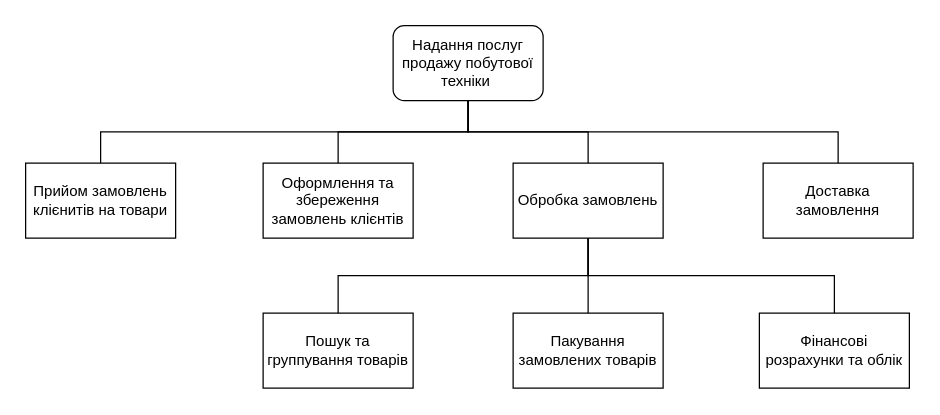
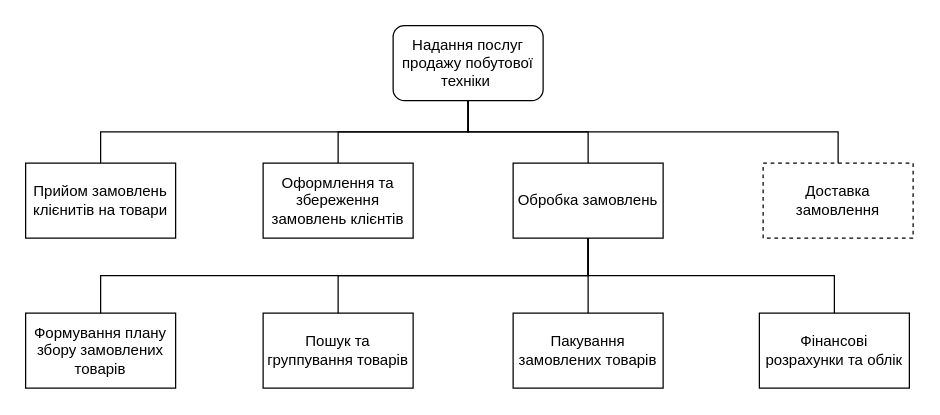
  <mxCell id="0" />
  <mxCell id="1" parent="0" />
  <mxCell id="2" value="Надання послуг продажу побутової техніки&amp;nbsp;" style="whiteSpace=wrap;html=1;rounded=1;" vertex="1" parent="1"><mxGeometry x="314" y="20" width="120" height="60" as="geometry" /></mxCell>
  <mxCell id="3" value="Прийом замовлень клієнитів на товари" style="rounded=0;whiteSpace=wrap;html=1;" vertex="1" parent="1"><mxGeometry x="20" y="130" width="120" height="60" as="geometry" /></mxCell>
  <mxCell id="4" value="Оформлення та збереження замовлень клієнтів" style="rounded=0;whiteSpace=wrap;html=1;" vertex="1" parent="1"><mxGeometry x="210" y="130" width="120" height="60" as="geometry" /></mxCell>
  <mxCell id="5" value="Обробка замовлень" style="rounded=0;whiteSpace=wrap;html=1;" vertex="1" parent="1"><mxGeometry x="410" y="130" width="120" height="60" as="geometry" /></mxCell>
- <mxCell id="6" value="Доставка замовлення" style="rounded=0;whiteSpace=wrap;html=1;" vertex="1" parent="1"><mxGeometry x="610" y="130" width="120" height="60" as="geometry" /></mxCell>
+ <mxCell id="6" value="Доставка замовлення" style="rounded=0;whiteSpace=wrap;html=1;dashed=1;" vertex="1" parent="1"><mxGeometry x="610" y="130" width="120" height="60" as="geometry" /></mxCell>
  <mxCell id="7" value="" style="endArrow=none;html=1;rounded=0;entryX=0.5;entryY=1;entryDx=0;entryDy=0;exitX=0.5;exitY=0;exitDx=0;exitDy=0;edgeStyle=orthogonalEdgeStyle;" edge="1" parent="1" source="3" target="2"><mxGeometry width="50" height="50" relative="1" as="geometry"><mxPoint x="160" y="110" as="sourcePoint" /><mxPoint x="210" y="60" as="targetPoint" /></mxGeometry></mxCell>
  <mxCell id="8" value="" style="endArrow=none;html=1;rounded=0;entryX=0.5;entryY=1;entryDx=0;entryDy=0;exitX=0.5;exitY=0;exitDx=0;exitDy=0;edgeStyle=orthogonalEdgeStyle;" edge="1" parent="1" source="4" target="2"><mxGeometry width="50" height="50" relative="1" as="geometry"><mxPoint x="150" y="140" as="sourcePoint" /><mxPoint x="384" y="90" as="targetPoint" /></mxGeometry></mxCell>
  <mxCell id="9" value="" style="endArrow=none;html=1;rounded=0;entryX=0.5;entryY=1;entryDx=0;entryDy=0;exitX=0.5;exitY=0;exitDx=0;exitDy=0;edgeStyle=orthogonalEdgeStyle;" edge="1" parent="1" source="5" target="2"><mxGeometry width="50" height="50" relative="1" as="geometry"><mxPoint x="310" y="140" as="sourcePoint" /><mxPoint x="384" y="90" as="targetPoint" /></mxGeometry></mxCell>
  <mxCell id="10" value="" style="endArrow=none;html=1;rounded=0;entryX=0.5;entryY=1;entryDx=0;entryDy=0;exitX=0.5;exitY=0;exitDx=0;exitDy=0;edgeStyle=orthogonalEdgeStyle;" edge="1" parent="1" source="6" target="2"><mxGeometry width="50" height="50" relative="1" as="geometry"><mxPoint x="470" y="140" as="sourcePoint" /><mxPoint x="384" y="90" as="targetPoint" /></mxGeometry></mxCell>
+ <mxCell id="11" value="Формування плану збору замовлених товарів" style="rounded=0;whiteSpace=wrap;html=1;" vertex="1" parent="1"><mxGeometry x="20" y="250" width="120" height="60" as="geometry" /></mxCell>
  <mxCell id="12" value="Пошук та группування товарів" style="rounded=0;whiteSpace=wrap;html=1;" vertex="1" parent="1"><mxGeometry x="210" y="250" width="120" height="60" as="geometry" /></mxCell>
  <mxCell id="13" value="Пакування замовлених товарів" style="rounded=0;whiteSpace=wrap;html=1;" vertex="1" parent="1"><mxGeometry x="410" y="250" width="120" height="60" as="geometry" /></mxCell>
  <mxCell id="14" value="Фінансові розрахунки та облік" style="rounded=0;whiteSpace=wrap;html=1;" vertex="1" parent="1"><mxGeometry x="607" y="250" width="120" height="60" as="geometry" /></mxCell>
+ <mxCell id="15" value="" style="endArrow=none;html=1;rounded=0;entryX=0.5;entryY=1;entryDx=0;entryDy=0;exitX=0.5;exitY=0;exitDx=0;exitDy=0;edgeStyle=orthogonalEdgeStyle;" edge="1" parent="1" source="11" target="5"><mxGeometry width="50" height="50" relative="1" as="geometry"><mxPoint x="100" y="260" as="sourcePoint" /><mxPoint x="150" y="210" as="targetPoint" /></mxGeometry></mxCell>
  <mxCell id="16" value="" style="endArrow=none;html=1;rounded=0;entryX=0.5;entryY=1;entryDx=0;entryDy=0;exitX=0.5;exitY=0;exitDx=0;exitDy=0;edgeStyle=orthogonalEdgeStyle;" edge="1" parent="1" source="12" target="5"><mxGeometry width="50" height="50" relative="1" as="geometry"><mxPoint x="90" y="260" as="sourcePoint" /><mxPoint x="480" y="200" as="targetPoint" /></mxGeometry></mxCell>
  <mxCell id="17" value="" style="endArrow=none;html=1;rounded=0;entryX=0.5;entryY=1;entryDx=0;entryDy=0;exitX=0.5;exitY=0;exitDx=0;exitDy=0;edgeStyle=orthogonalEdgeStyle;" edge="1" parent="1" source="13" target="5"><mxGeometry width="50" height="50" relative="1" as="geometry"><mxPoint x="280" y="260" as="sourcePoint" /><mxPoint x="480" y="200" as="targetPoint" /></mxGeometry></mxCell>
  <mxCell id="18" value="" style="endArrow=none;html=1;rounded=0;entryX=0.5;entryY=1;entryDx=0;entryDy=0;exitX=0.5;exitY=0;exitDx=0;exitDy=0;edgeStyle=orthogonalEdgeStyle;" edge="1" parent="1" source="14" target="5"><mxGeometry width="50" height="50" relative="1" as="geometry"><mxPoint x="480" y="260" as="sourcePoint" /><mxPoint x="480" y="200" as="targetPoint" /></mxGeometry></mxCell>
